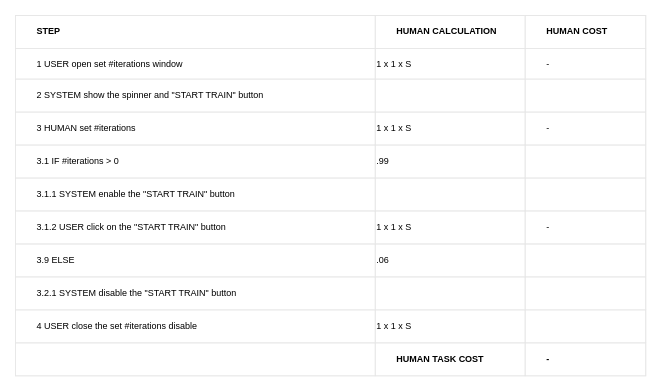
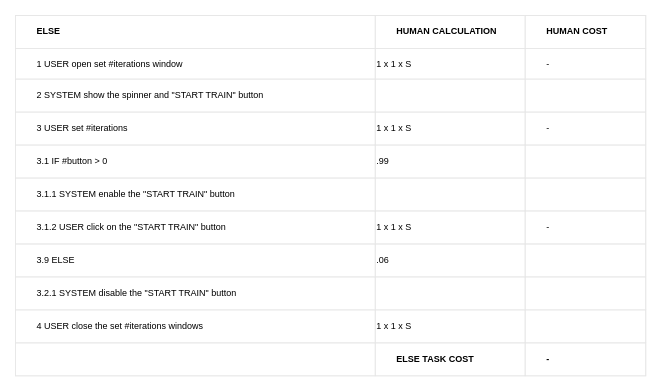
  <mxCell id="0" />
  <mxCell id="1" parent="0" />
  <mxCell id="2" value="" style="childLayout=tableLayout;recursiveResize=0;shadow=0;strokeColor=#E6E6E6;align=center;" vertex="1" parent="1"><mxGeometry x="20" y="20" width="841" height="481" as="geometry" /></mxCell>
  <mxCell id="3" value="" style="shape=tableRow;horizontal=0;startSize=0;swimlaneHead=0;swimlaneBody=0;top=0;left=0;bottom=0;right=0;dropTarget=0;collapsible=0;recursiveResize=0;expand=0;fontStyle=0;fillColor=none;strokeColor=inherit;" vertex="1" parent="2"><mxGeometry width="841" height="44" as="geometry" /></mxCell>
- <mxCell id="4" value="&lt;span style=&quot;white-space: pre;&quot;&gt;&#09;&lt;/span&gt;STEP" style="connectable=0;recursiveResize=0;strokeColor=inherit;fillColor=none;align=left;whiteSpace=wrap;html=1;fontStyle=1" vertex="1" parent="3"><mxGeometry width="480" height="44" as="geometry"><mxRectangle width="480" height="44" as="alternateBounds" /></mxGeometry></mxCell>
+ <mxCell id="4" value="&lt;span style=&quot;white-space: pre;&quot;&gt;&#09;&lt;/span&gt;ELSE" style="connectable=0;recursiveResize=0;strokeColor=inherit;fillColor=none;align=left;whiteSpace=wrap;html=1;fontStyle=1" vertex="1" parent="3"><mxGeometry width="480" height="44" as="geometry"><mxRectangle width="480" height="44" as="alternateBounds" /></mxGeometry></mxCell>
  <mxCell id="5" value="&lt;span style=&quot;white-space: pre;&quot;&gt;&#09;&lt;/span&gt;HUMAN CALCULATION" style="connectable=0;recursiveResize=0;strokeColor=inherit;fillColor=none;align=left;whiteSpace=wrap;html=1;fontStyle=1" vertex="1" parent="3"><mxGeometry x="480" width="200" height="44" as="geometry"><mxRectangle width="200" height="44" as="alternateBounds" /></mxGeometry></mxCell>
  <mxCell id="6" value="&lt;span style=&quot;white-space: pre;&quot;&gt;&#09;&lt;/span&gt;HUMAN COST" style="connectable=0;recursiveResize=0;strokeColor=inherit;fillColor=none;align=left;whiteSpace=wrap;html=1;fontStyle=1" vertex="1" parent="3"><mxGeometry x="680" width="161" height="44" as="geometry"><mxRectangle width="161" height="44" as="alternateBounds" /></mxGeometry></mxCell>
  <mxCell id="7" style="shape=tableRow;horizontal=0;startSize=0;swimlaneHead=0;swimlaneBody=0;top=0;left=0;bottom=0;right=0;dropTarget=0;collapsible=0;recursiveResize=0;expand=0;fontStyle=0;fillColor=none;strokeColor=inherit;align=left;" vertex="1" parent="2"><mxGeometry y="44" width="841" height="41" as="geometry" /></mxCell>
  <mxCell id="8" value="&lt;span style=&quot;white-space: pre;&quot;&gt;&#09;&lt;/span&gt;1 USER open set #iterations window&amp;nbsp;" style="connectable=0;recursiveResize=0;strokeColor=inherit;fillColor=none;align=left;whiteSpace=wrap;html=1;" vertex="1" parent="7"><mxGeometry width="480" height="41" as="geometry"><mxRectangle width="480" height="41" as="alternateBounds" /></mxGeometry></mxCell>
  <mxCell id="9" value="1 x 1 x S" style="connectable=0;recursiveResize=0;strokeColor=inherit;fillColor=none;align=left;whiteSpace=wrap;html=1;" vertex="1" parent="7"><mxGeometry x="480" width="200" height="41" as="geometry"><mxRectangle width="200" height="41" as="alternateBounds" /></mxGeometry></mxCell>
  <mxCell id="10" value="&lt;span style=&quot;white-space: pre;&quot;&gt;&#09;&lt;/span&gt;-" style="connectable=0;recursiveResize=0;strokeColor=inherit;fillColor=none;align=left;whiteSpace=wrap;html=1;" vertex="1" parent="7"><mxGeometry x="680" width="161" height="41" as="geometry"><mxRectangle width="161" height="41" as="alternateBounds" /></mxGeometry></mxCell>
  <mxCell id="11" style="shape=tableRow;horizontal=0;startSize=0;swimlaneHead=0;swimlaneBody=0;top=0;left=0;bottom=0;right=0;dropTarget=0;collapsible=0;recursiveResize=0;expand=0;fontStyle=0;fillColor=none;strokeColor=inherit;" vertex="1" parent="2"><mxGeometry y="85" width="841" height="44" as="geometry" /></mxCell>
  <mxCell id="12" value="&lt;span style=&quot;white-space: pre;&quot;&gt;&#09;&lt;/span&gt;2 SYSTEM show the spinner and &quot;START TRAIN&quot; button" style="connectable=0;recursiveResize=0;strokeColor=inherit;fillColor=none;align=left;whiteSpace=wrap;html=1;" vertex="1" parent="11"><mxGeometry width="480" height="44" as="geometry"><mxRectangle width="480" height="44" as="alternateBounds" /></mxGeometry></mxCell>
  <mxCell id="13" value="" style="connectable=0;recursiveResize=0;strokeColor=inherit;fillColor=none;align=left;whiteSpace=wrap;html=1;" vertex="1" parent="11"><mxGeometry x="480" width="200" height="44" as="geometry"><mxRectangle width="200" height="44" as="alternateBounds" /></mxGeometry></mxCell>
  <mxCell id="14" value="" style="connectable=0;recursiveResize=0;strokeColor=inherit;fillColor=none;align=left;whiteSpace=wrap;html=1;" vertex="1" parent="11"><mxGeometry x="680" width="161" height="44" as="geometry"><mxRectangle width="161" height="44" as="alternateBounds" /></mxGeometry></mxCell>
  <mxCell id="15" style="shape=tableRow;horizontal=0;startSize=0;swimlaneHead=0;swimlaneBody=0;top=0;left=0;bottom=0;right=0;dropTarget=0;collapsible=0;recursiveResize=0;expand=0;fontStyle=0;fillColor=none;strokeColor=inherit;" vertex="1" parent="2"><mxGeometry y="129" width="841" height="44" as="geometry" /></mxCell>
- <mxCell id="16" value="&lt;span style=&quot;&quot;&gt;&lt;span style=&quot;white-space: pre;&quot;&gt;&amp;nbsp;&lt;span style=&quot;white-space: pre;&quot;&gt;&#09;&lt;/span&gt;&lt;/span&gt;&lt;/span&gt;3 HUMAN set #iterations" style="connectable=0;recursiveResize=0;strokeColor=inherit;fillColor=none;align=left;whiteSpace=wrap;html=1;" vertex="1" parent="15"><mxGeometry width="480" height="44" as="geometry"><mxRectangle width="480" height="44" as="alternateBounds" /></mxGeometry></mxCell>
+ <mxCell id="16" value="&lt;span style=&quot;&quot;&gt;&lt;span style=&quot;white-space: pre;&quot;&gt;&amp;nbsp;&lt;span style=&quot;white-space: pre;&quot;&gt;&#09;&lt;/span&gt;&lt;/span&gt;&lt;/span&gt;3 USER set #iterations" style="connectable=0;recursiveResize=0;strokeColor=inherit;fillColor=none;align=left;whiteSpace=wrap;html=1;" vertex="1" parent="15"><mxGeometry width="480" height="44" as="geometry"><mxRectangle width="480" height="44" as="alternateBounds" /></mxGeometry></mxCell>
  <mxCell id="17" value="1 x 1 x S" style="connectable=0;recursiveResize=0;strokeColor=inherit;fillColor=none;align=left;whiteSpace=wrap;html=1;" vertex="1" parent="15"><mxGeometry x="480" width="200" height="44" as="geometry"><mxRectangle width="200" height="44" as="alternateBounds" /></mxGeometry></mxCell>
  <mxCell id="18" value="&#09;&lt;span style=&quot;white-space: pre;&quot;&gt;&#09;&lt;/span&gt;-" style="connectable=0;recursiveResize=0;strokeColor=inherit;fillColor=none;align=left;whiteSpace=wrap;html=1;" vertex="1" parent="15"><mxGeometry x="680" width="161" height="44" as="geometry"><mxRectangle width="161" height="44" as="alternateBounds" /></mxGeometry></mxCell>
  <mxCell id="19" style="shape=tableRow;horizontal=0;startSize=0;swimlaneHead=0;swimlaneBody=0;top=0;left=0;bottom=0;right=0;dropTarget=0;collapsible=0;recursiveResize=0;expand=0;fontStyle=0;fillColor=none;strokeColor=inherit;" vertex="1" parent="2"><mxGeometry y="173" width="841" height="44" as="geometry" /></mxCell>
- <mxCell id="20" value="&lt;span style=&quot;white-space: pre;&quot;&gt;&#09;&lt;/span&gt;3.1 IF #iterations &amp;gt; 0" style="connectable=0;recursiveResize=0;strokeColor=inherit;fillColor=none;align=left;whiteSpace=wrap;html=1;" vertex="1" parent="19"><mxGeometry width="480" height="44" as="geometry"><mxRectangle width="480" height="44" as="alternateBounds" /></mxGeometry></mxCell>
+ <mxCell id="20" value="&lt;span style=&quot;white-space: pre;&quot;&gt;&#09;&lt;/span&gt;3.1 IF #button &amp;gt; 0" style="connectable=0;recursiveResize=0;strokeColor=inherit;fillColor=none;align=left;whiteSpace=wrap;html=1;" vertex="1" parent="19"><mxGeometry width="480" height="44" as="geometry"><mxRectangle width="480" height="44" as="alternateBounds" /></mxGeometry></mxCell>
  <mxCell id="21" value=".99" style="connectable=0;recursiveResize=0;strokeColor=inherit;fillColor=none;align=left;whiteSpace=wrap;html=1;" vertex="1" parent="19"><mxGeometry x="480" width="200" height="44" as="geometry"><mxRectangle width="200" height="44" as="alternateBounds" /></mxGeometry></mxCell>
  <mxCell id="22" style="connectable=0;recursiveResize=0;strokeColor=inherit;fillColor=none;align=left;whiteSpace=wrap;html=1;" vertex="1" parent="19"><mxGeometry x="680" width="161" height="44" as="geometry"><mxRectangle width="161" height="44" as="alternateBounds" /></mxGeometry></mxCell>
  <mxCell id="23" style="shape=tableRow;horizontal=0;startSize=0;swimlaneHead=0;swimlaneBody=0;top=0;left=0;bottom=0;right=0;dropTarget=0;collapsible=0;recursiveResize=0;expand=0;fontStyle=0;fillColor=none;strokeColor=inherit;" vertex="1" parent="2"><mxGeometry y="217" width="841" height="44" as="geometry" /></mxCell>
  <mxCell id="24" value="&lt;span style=&quot;white-space: pre;&quot;&gt;&#09;&lt;/span&gt;3.1.1 SYSTEM enable the &quot;START TRAIN&quot; button" style="connectable=0;recursiveResize=0;strokeColor=inherit;fillColor=none;align=left;whiteSpace=wrap;html=1;" vertex="1" parent="23"><mxGeometry width="480" height="44" as="geometry"><mxRectangle width="480" height="44" as="alternateBounds" /></mxGeometry></mxCell>
  <mxCell id="25" style="connectable=0;recursiveResize=0;strokeColor=inherit;fillColor=none;align=left;whiteSpace=wrap;html=1;" vertex="1" parent="23"><mxGeometry x="480" width="200" height="44" as="geometry"><mxRectangle width="200" height="44" as="alternateBounds" /></mxGeometry></mxCell>
  <mxCell id="26" style="connectable=0;recursiveResize=0;strokeColor=inherit;fillColor=none;align=left;whiteSpace=wrap;html=1;" vertex="1" parent="23"><mxGeometry x="680" width="161" height="44" as="geometry"><mxRectangle width="161" height="44" as="alternateBounds" /></mxGeometry></mxCell>
  <mxCell id="27" style="shape=tableRow;horizontal=0;startSize=0;swimlaneHead=0;swimlaneBody=0;top=0;left=0;bottom=0;right=0;dropTarget=0;collapsible=0;recursiveResize=0;expand=0;fontStyle=0;fillColor=none;strokeColor=inherit;" vertex="1" parent="2"><mxGeometry y="261" width="841" height="44" as="geometry" /></mxCell>
  <mxCell id="28" value="&lt;span style=&quot;&quot;&gt;&lt;span style=&quot;white-space: pre;&quot;&gt;&amp;nbsp;&amp;nbsp;&amp;nbsp;&amp;nbsp;&lt;span style=&quot;white-space: pre;&quot;&gt;&#09;&lt;/span&gt;&lt;/span&gt;&lt;/span&gt;3.1.2 USER click on the &quot;START TRAIN&quot; button" style="connectable=0;recursiveResize=0;strokeColor=inherit;fillColor=none;align=left;whiteSpace=wrap;html=1;" vertex="1" parent="27"><mxGeometry width="480" height="44" as="geometry"><mxRectangle width="480" height="44" as="alternateBounds" /></mxGeometry></mxCell>
  <mxCell id="29" value="1 x 1 x S" style="connectable=0;recursiveResize=0;strokeColor=inherit;fillColor=none;align=left;whiteSpace=wrap;html=1;" vertex="1" parent="27"><mxGeometry x="480" width="200" height="44" as="geometry"><mxRectangle width="200" height="44" as="alternateBounds" /></mxGeometry></mxCell>
  <mxCell id="30" value="&#09;&lt;span style=&quot;white-space: pre;&quot;&gt;&#09;&lt;/span&gt;-" style="connectable=0;recursiveResize=0;strokeColor=inherit;fillColor=none;align=left;whiteSpace=wrap;html=1;" vertex="1" parent="27"><mxGeometry x="680" width="161" height="44" as="geometry"><mxRectangle width="161" height="44" as="alternateBounds" /></mxGeometry></mxCell>
  <mxCell id="31" style="shape=tableRow;horizontal=0;startSize=0;swimlaneHead=0;swimlaneBody=0;top=0;left=0;bottom=0;right=0;dropTarget=0;collapsible=0;recursiveResize=0;expand=0;fontStyle=0;fillColor=none;strokeColor=inherit;" vertex="1" parent="2"><mxGeometry y="305" width="841" height="44" as="geometry" /></mxCell>
  <mxCell id="32" value="&lt;span style=&quot;white-space: pre;&quot;&gt;&#09;&lt;/span&gt;3.9 ELSE" style="connectable=0;recursiveResize=0;strokeColor=inherit;fillColor=none;align=left;whiteSpace=wrap;html=1;" vertex="1" parent="31"><mxGeometry width="480" height="44" as="geometry"><mxRectangle width="480" height="44" as="alternateBounds" /></mxGeometry></mxCell>
  <mxCell id="33" value=".06" style="connectable=0;recursiveResize=0;strokeColor=inherit;fillColor=none;align=left;whiteSpace=wrap;html=1;" vertex="1" parent="31"><mxGeometry x="480" width="200" height="44" as="geometry"><mxRectangle width="200" height="44" as="alternateBounds" /></mxGeometry></mxCell>
  <mxCell id="34" style="connectable=0;recursiveResize=0;strokeColor=inherit;fillColor=none;align=left;whiteSpace=wrap;html=1;" vertex="1" parent="31"><mxGeometry x="680" width="161" height="44" as="geometry"><mxRectangle width="161" height="44" as="alternateBounds" /></mxGeometry></mxCell>
  <mxCell id="35" style="shape=tableRow;horizontal=0;startSize=0;swimlaneHead=0;swimlaneBody=0;top=0;left=0;bottom=0;right=0;dropTarget=0;collapsible=0;recursiveResize=0;expand=0;fontStyle=0;fillColor=none;strokeColor=inherit;" vertex="1" parent="2"><mxGeometry y="349" width="841" height="44" as="geometry" /></mxCell>
  <mxCell id="36" value="&lt;span style=&quot;&quot;&gt;&lt;span style=&quot;white-space: pre;&quot;&gt;&amp;nbsp;&amp;nbsp;&amp;nbsp;&amp;nbsp;&lt;span style=&quot;white-space: pre;&quot;&gt;&#09;&lt;/span&gt;&lt;/span&gt;&lt;/span&gt;3.2.1 SYSTEM disable the &quot;START TRAIN&quot; button" style="connectable=0;recursiveResize=0;strokeColor=inherit;fillColor=none;align=left;whiteSpace=wrap;html=1;" vertex="1" parent="35"><mxGeometry width="480" height="44" as="geometry"><mxRectangle width="480" height="44" as="alternateBounds" /></mxGeometry></mxCell>
  <mxCell id="37" style="connectable=0;recursiveResize=0;strokeColor=inherit;fillColor=none;align=left;whiteSpace=wrap;html=1;" vertex="1" parent="35"><mxGeometry x="480" width="200" height="44" as="geometry"><mxRectangle width="200" height="44" as="alternateBounds" /></mxGeometry></mxCell>
  <mxCell id="38" style="connectable=0;recursiveResize=0;strokeColor=inherit;fillColor=none;align=left;whiteSpace=wrap;html=1;" vertex="1" parent="35"><mxGeometry x="680" width="161" height="44" as="geometry"><mxRectangle width="161" height="44" as="alternateBounds" /></mxGeometry></mxCell>
  <mxCell id="39" style="shape=tableRow;horizontal=0;startSize=0;swimlaneHead=0;swimlaneBody=0;top=0;left=0;bottom=0;right=0;dropTarget=0;collapsible=0;recursiveResize=0;expand=0;fontStyle=0;fillColor=none;strokeColor=inherit;" vertex="1" parent="2"><mxGeometry y="393" width="841" height="44" as="geometry" /></mxCell>
- <mxCell id="40" value="&lt;span style=&quot;white-space: pre;&quot;&gt;&#09;&lt;/span&gt;4 USER close the set #iterations disable" style="connectable=0;recursiveResize=0;strokeColor=inherit;fillColor=none;align=left;whiteSpace=wrap;html=1;" vertex="1" parent="39"><mxGeometry width="480" height="44" as="geometry"><mxRectangle width="480" height="44" as="alternateBounds" /></mxGeometry></mxCell>
+ <mxCell id="40" value="&lt;span style=&quot;white-space: pre;&quot;&gt;&#09;&lt;/span&gt;4 USER close the set #iterations windows" style="connectable=0;recursiveResize=0;strokeColor=inherit;fillColor=none;align=left;whiteSpace=wrap;html=1;" vertex="1" parent="39"><mxGeometry width="480" height="44" as="geometry"><mxRectangle width="480" height="44" as="alternateBounds" /></mxGeometry></mxCell>
  <mxCell id="41" value="1 x 1 x S" style="connectable=0;recursiveResize=0;strokeColor=inherit;fillColor=none;align=left;whiteSpace=wrap;html=1;" vertex="1" parent="39"><mxGeometry x="480" width="200" height="44" as="geometry"><mxRectangle width="200" height="44" as="alternateBounds" /></mxGeometry></mxCell>
  <mxCell id="42" style="connectable=0;recursiveResize=0;strokeColor=inherit;fillColor=none;align=left;whiteSpace=wrap;html=1;" vertex="1" parent="39"><mxGeometry x="680" width="161" height="44" as="geometry"><mxRectangle width="161" height="44" as="alternateBounds" /></mxGeometry></mxCell>
  <mxCell id="43" style="shape=tableRow;horizontal=0;startSize=0;swimlaneHead=0;swimlaneBody=0;top=0;left=0;bottom=0;right=0;dropTarget=0;collapsible=0;recursiveResize=0;expand=0;fontStyle=0;fillColor=none;strokeColor=inherit;" vertex="1" parent="2"><mxGeometry y="437" width="841" height="44" as="geometry" /></mxCell>
  <mxCell id="44" value="" style="connectable=0;recursiveResize=0;strokeColor=inherit;fillColor=none;align=left;whiteSpace=wrap;html=1;" vertex="1" parent="43"><mxGeometry width="480" height="44" as="geometry"><mxRectangle width="480" height="44" as="alternateBounds" /></mxGeometry></mxCell>
- <mxCell id="45" value="&#09;&lt;span style=&quot;font-weight: 700;&quot;&gt;&lt;span style=&quot;white-space: pre;&quot;&gt;&#09;&lt;/span&gt;HUMAN TASK COST&lt;/span&gt;" style="connectable=0;recursiveResize=0;strokeColor=inherit;fillColor=none;align=left;whiteSpace=wrap;html=1;" vertex="1" parent="43"><mxGeometry x="480" width="200" height="44" as="geometry"><mxRectangle width="200" height="44" as="alternateBounds" /></mxGeometry></mxCell>
+ <mxCell id="45" value="&#09;&lt;span style=&quot;font-weight: 700;&quot;&gt;&lt;span style=&quot;white-space: pre;&quot;&gt;&#09;&lt;/span&gt;ELSE TASK COST&lt;/span&gt;" style="connectable=0;recursiveResize=0;strokeColor=inherit;fillColor=none;align=left;whiteSpace=wrap;html=1;" vertex="1" parent="43"><mxGeometry x="480" width="200" height="44" as="geometry"><mxRectangle width="200" height="44" as="alternateBounds" /></mxGeometry></mxCell>
  <mxCell id="46" value="&#09;&lt;span style=&quot;font-weight: 700;&quot;&gt;&lt;span style=&quot;white-space: pre;&quot;&gt;&#09;&lt;/span&gt;-&lt;/span&gt;" style="connectable=0;recursiveResize=0;strokeColor=inherit;fillColor=none;align=left;whiteSpace=wrap;html=1;" vertex="1" parent="43"><mxGeometry x="680" width="161" height="44" as="geometry"><mxRectangle width="161" height="44" as="alternateBounds" /></mxGeometry></mxCell>
